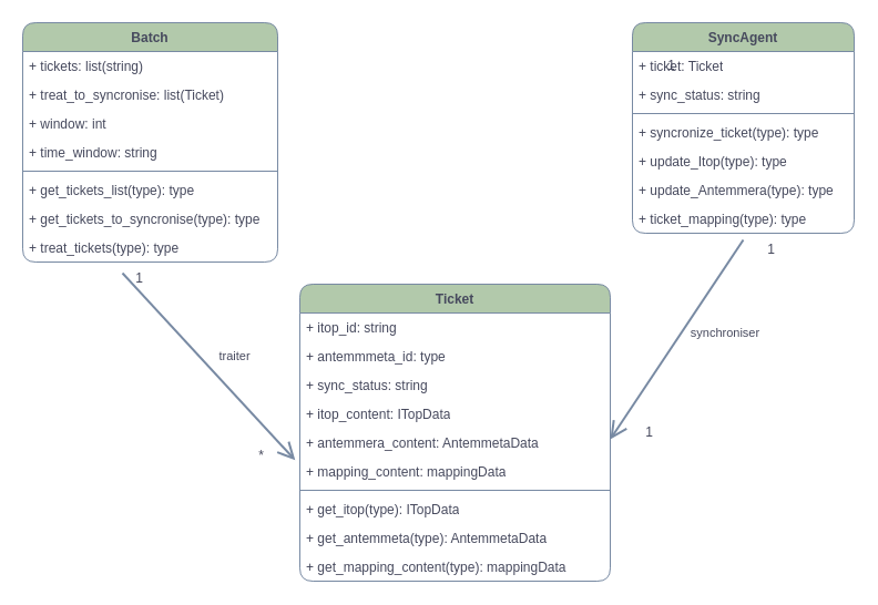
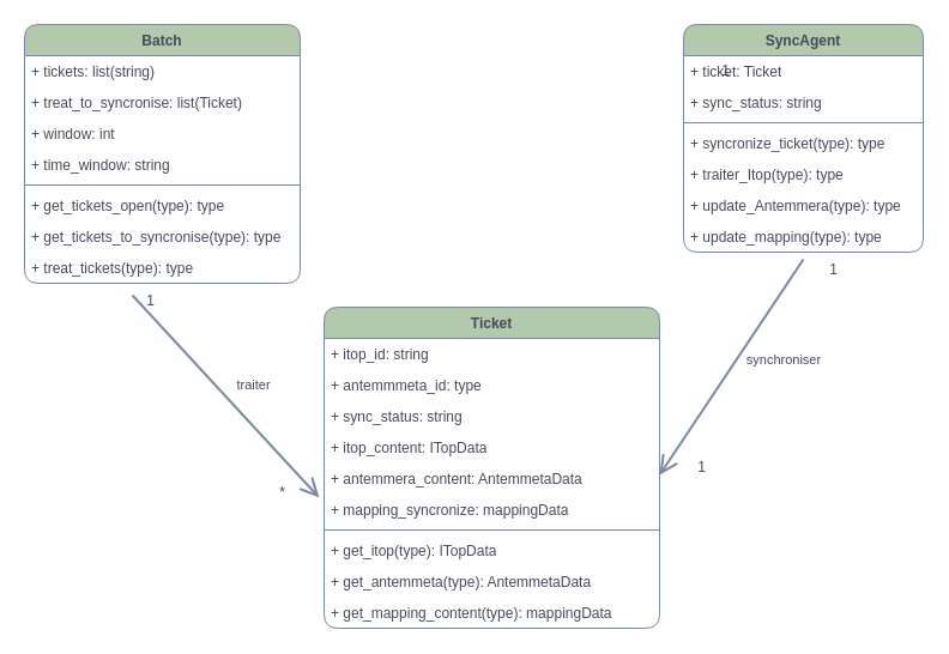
  <mxCell id="0" />
  <mxCell id="1" parent="0" />
  <mxCell id="2" value="Ticket" style="swimlane;fontStyle=1;align=center;verticalAlign=top;childLayout=stackLayout;horizontal=1;startSize=26;horizontalStack=0;resizeParent=1;resizeParentMax=0;resizeLast=0;collapsible=1;marginBottom=0;whiteSpace=wrap;html=1;labelBackgroundColor=none;rounded=1;fillColor=#B2C9AB;strokeColor=#788AA3;fontColor=#46495D;" vertex="1" parent="1"><mxGeometry x="270" y="256" width="280" height="268" as="geometry"><mxRectangle x="160" y="160" width="70" height="30" as="alternateBounds" /></mxGeometry></mxCell>
  <mxCell id="3" value="+ itop_id: string" style="text;strokeColor=none;fillColor=none;align=left;verticalAlign=top;spacingLeft=4;spacingRight=4;overflow=hidden;rotatable=0;points=[[0,0.5],[1,0.5]];portConstraint=eastwest;whiteSpace=wrap;html=1;labelBackgroundColor=none;rounded=1;fontColor=#46495D;" vertex="1" parent="2"><mxGeometry y="26" width="280" height="26" as="geometry" /></mxCell>
  <mxCell id="4" value="+ antemmmeta_id: type" style="text;strokeColor=none;fillColor=none;align=left;verticalAlign=top;spacingLeft=4;spacingRight=4;overflow=hidden;rotatable=0;points=[[0,0.5],[1,0.5]];portConstraint=eastwest;whiteSpace=wrap;html=1;labelBackgroundColor=none;rounded=1;fontColor=#46495D;" vertex="1" parent="2"><mxGeometry y="52" width="280" height="26" as="geometry" /></mxCell>
  <mxCell id="5" value="+ sync_status: string" style="text;strokeColor=none;fillColor=none;align=left;verticalAlign=top;spacingLeft=4;spacingRight=4;overflow=hidden;rotatable=0;points=[[0,0.5],[1,0.5]];portConstraint=eastwest;whiteSpace=wrap;html=1;labelBackgroundColor=none;rounded=1;fontColor=#46495D;" vertex="1" parent="2"><mxGeometry y="78" width="280" height="26" as="geometry" /></mxCell>
  <mxCell id="6" value="+ itop_content: ITopData" style="text;strokeColor=none;fillColor=none;align=left;verticalAlign=top;spacingLeft=4;spacingRight=4;overflow=hidden;rotatable=0;points=[[0,0.5],[1,0.5]];portConstraint=eastwest;whiteSpace=wrap;html=1;labelBackgroundColor=none;rounded=1;fontColor=#46495D;" vertex="1" parent="2"><mxGeometry y="104" width="280" height="26" as="geometry" /></mxCell>
  <mxCell id="7" value="+ antemmera_content: AntemmetaData" style="text;strokeColor=none;fillColor=none;align=left;verticalAlign=top;spacingLeft=4;spacingRight=4;overflow=hidden;rotatable=0;points=[[0,0.5],[1,0.5]];portConstraint=eastwest;whiteSpace=wrap;html=1;labelBackgroundColor=none;rounded=1;fontColor=#46495D;" vertex="1" parent="2"><mxGeometry y="130" width="280" height="26" as="geometry" /></mxCell>
- <mxCell id="8" value="+ mapping_content: mappingData" style="text;strokeColor=none;fillColor=none;align=left;verticalAlign=top;spacingLeft=4;spacingRight=4;overflow=hidden;rotatable=0;points=[[0,0.5],[1,0.5]];portConstraint=eastwest;whiteSpace=wrap;html=1;labelBackgroundColor=none;rounded=1;fontColor=#46495D;" vertex="1" parent="2"><mxGeometry y="156" width="280" height="26" as="geometry" /></mxCell>
+ <mxCell id="8" value="+ mapping_syncronize: mappingData" style="text;strokeColor=none;fillColor=none;align=left;verticalAlign=top;spacingLeft=4;spacingRight=4;overflow=hidden;rotatable=0;points=[[0,0.5],[1,0.5]];portConstraint=eastwest;whiteSpace=wrap;html=1;labelBackgroundColor=none;rounded=1;fontColor=#46495D;" vertex="1" parent="2"><mxGeometry y="156" width="280" height="26" as="geometry" /></mxCell>
  <mxCell id="9" value="" style="line;strokeWidth=1;fillColor=none;align=left;verticalAlign=middle;spacingTop=-1;spacingLeft=3;spacingRight=3;rotatable=0;labelPosition=right;points=[];portConstraint=eastwest;labelBackgroundColor=none;rounded=1;strokeColor=#788AA3;fontColor=#46495D;" vertex="1" parent="2"><mxGeometry y="182" width="280" height="8" as="geometry" /></mxCell>
  <mxCell id="10" value="+ get_itop(type): ITopData" style="text;strokeColor=none;fillColor=none;align=left;verticalAlign=top;spacingLeft=4;spacingRight=4;overflow=hidden;rotatable=0;points=[[0,0.5],[1,0.5]];portConstraint=eastwest;whiteSpace=wrap;html=1;labelBackgroundColor=none;rounded=1;fontColor=#46495D;" vertex="1" parent="2"><mxGeometry y="190" width="280" height="26" as="geometry" /></mxCell>
  <mxCell id="11" value="+ get_antemmeta(type): AntemmetaData" style="text;strokeColor=none;fillColor=none;align=left;verticalAlign=top;spacingLeft=4;spacingRight=4;overflow=hidden;rotatable=0;points=[[0,0.5],[1,0.5]];portConstraint=eastwest;whiteSpace=wrap;html=1;labelBackgroundColor=none;rounded=1;fontColor=#46495D;" vertex="1" parent="2"><mxGeometry y="216" width="280" height="26" as="geometry" /></mxCell>
  <mxCell id="12" value="+ get_mapping_content(type): mappingData" style="text;strokeColor=none;fillColor=none;align=left;verticalAlign=top;spacingLeft=4;spacingRight=4;overflow=hidden;rotatable=0;points=[[0,0.5],[1,0.5]];portConstraint=eastwest;whiteSpace=wrap;html=1;labelBackgroundColor=none;rounded=1;fontColor=#46495D;" vertex="1" parent="2"><mxGeometry y="242" width="280" height="26" as="geometry" /></mxCell>
  <mxCell id="13" value="Batch" style="swimlane;fontStyle=1;align=center;verticalAlign=top;childLayout=stackLayout;horizontal=1;startSize=26;horizontalStack=0;resizeParent=1;resizeParentMax=0;resizeLast=0;collapsible=1;marginBottom=0;whiteSpace=wrap;html=1;strokeColor=#788AA3;fontColor=#46495D;fillColor=#B2C9AB;swimlaneFillColor=none;labelBackgroundColor=none;rounded=1;" vertex="1" parent="1"><mxGeometry x="20" y="20" width="230" height="216" as="geometry" /></mxCell>
  <mxCell id="14" value="+ tickets: list(string)" style="text;strokeColor=none;fillColor=none;align=left;verticalAlign=top;spacingLeft=4;spacingRight=4;overflow=hidden;rotatable=0;points=[[0,0.5],[1,0.5]];portConstraint=eastwest;whiteSpace=wrap;html=1;fontColor=#46495D;labelBackgroundColor=none;rounded=1;" vertex="1" parent="13"><mxGeometry y="26" width="230" height="26" as="geometry" /></mxCell>
  <mxCell id="15" value="+ treat_to_syncronise: list(Ticket)" style="text;strokeColor=none;fillColor=none;align=left;verticalAlign=top;spacingLeft=4;spacingRight=4;overflow=hidden;rotatable=0;points=[[0,0.5],[1,0.5]];portConstraint=eastwest;whiteSpace=wrap;html=1;fontColor=#46495D;labelBackgroundColor=none;rounded=1;" vertex="1" parent="13"><mxGeometry y="52" width="230" height="26" as="geometry" /></mxCell>
  <mxCell id="16" value="+ window: int" style="text;strokeColor=none;fillColor=none;align=left;verticalAlign=top;spacingLeft=4;spacingRight=4;overflow=hidden;rotatable=0;points=[[0,0.5],[1,0.5]];portConstraint=eastwest;whiteSpace=wrap;html=1;fontColor=#46495D;labelBackgroundColor=none;rounded=1;" vertex="1" parent="13"><mxGeometry y="78" width="230" height="26" as="geometry" /></mxCell>
  <mxCell id="17" value="+ time_window: string" style="text;strokeColor=none;fillColor=none;align=left;verticalAlign=top;spacingLeft=4;spacingRight=4;overflow=hidden;rotatable=0;points=[[0,0.5],[1,0.5]];portConstraint=eastwest;whiteSpace=wrap;html=1;fontColor=#46495D;labelBackgroundColor=none;rounded=1;" vertex="1" parent="13"><mxGeometry y="104" width="230" height="26" as="geometry" /></mxCell>
  <mxCell id="18" value="" style="line;strokeWidth=1;fillColor=none;align=left;verticalAlign=middle;spacingTop=-1;spacingLeft=3;spacingRight=3;rotatable=0;labelPosition=right;points=[];portConstraint=eastwest;strokeColor=#788AA3;fontColor=#46495D;labelBackgroundColor=none;rounded=1;" vertex="1" parent="13"><mxGeometry y="130" width="230" height="8" as="geometry" /></mxCell>
- <mxCell id="19" value="+ get_tickets_list(type): type" style="text;strokeColor=none;fillColor=none;align=left;verticalAlign=top;spacingLeft=4;spacingRight=4;overflow=hidden;rotatable=0;points=[[0,0.5],[1,0.5]];portConstraint=eastwest;whiteSpace=wrap;html=1;fontColor=#46495D;labelBackgroundColor=none;rounded=1;" vertex="1" parent="13"><mxGeometry y="138" width="230" height="26" as="geometry" /></mxCell>
+ <mxCell id="19" value="+ get_tickets_open(type): type" style="text;strokeColor=none;fillColor=none;align=left;verticalAlign=top;spacingLeft=4;spacingRight=4;overflow=hidden;rotatable=0;points=[[0,0.5],[1,0.5]];portConstraint=eastwest;whiteSpace=wrap;html=1;fontColor=#46495D;labelBackgroundColor=none;rounded=1;" vertex="1" parent="13"><mxGeometry y="138" width="230" height="26" as="geometry" /></mxCell>
  <mxCell id="20" value="+ get_tickets_to_syncronise(type): type" style="text;strokeColor=none;fillColor=none;align=left;verticalAlign=top;spacingLeft=4;spacingRight=4;overflow=hidden;rotatable=0;points=[[0,0.5],[1,0.5]];portConstraint=eastwest;whiteSpace=wrap;html=1;fontColor=#46495D;labelBackgroundColor=none;rounded=1;" vertex="1" parent="13"><mxGeometry y="164" width="230" height="26" as="geometry" /></mxCell>
  <mxCell id="21" value="+ treat_tickets(type): type" style="text;strokeColor=none;fillColor=none;align=left;verticalAlign=top;spacingLeft=4;spacingRight=4;overflow=hidden;rotatable=0;points=[[0,0.5],[1,0.5]];portConstraint=eastwest;whiteSpace=wrap;html=1;fontColor=#46495D;labelBackgroundColor=none;rounded=1;" vertex="1" parent="13"><mxGeometry y="190" width="230" height="26" as="geometry" /></mxCell>
  <mxCell id="22" value="SyncAgent" style="swimlane;fontStyle=1;align=center;verticalAlign=top;childLayout=stackLayout;horizontal=1;startSize=26;horizontalStack=0;resizeParent=1;resizeParentMax=0;resizeLast=0;collapsible=1;marginBottom=0;whiteSpace=wrap;html=1;strokeColor=#788AA3;fontColor=#46495D;fillColor=#B2C9AB;labelBackgroundColor=none;rounded=1;" vertex="1" parent="1"><mxGeometry x="570" y="20" width="200" height="190" as="geometry" /></mxCell>
  <mxCell id="23" value="+ ticket: Ticket" style="text;strokeColor=none;fillColor=none;align=left;verticalAlign=top;spacingLeft=4;spacingRight=4;overflow=hidden;rotatable=0;points=[[0,0.5],[1,0.5]];portConstraint=eastwest;whiteSpace=wrap;html=1;fontColor=#46495D;labelBackgroundColor=none;rounded=1;" vertex="1" parent="22"><mxGeometry y="26" width="200" height="26" as="geometry" /></mxCell>
  <mxCell id="24" value="+ sync_status: string" style="text;strokeColor=none;fillColor=none;align=left;verticalAlign=top;spacingLeft=4;spacingRight=4;overflow=hidden;rotatable=0;points=[[0,0.5],[1,0.5]];portConstraint=eastwest;whiteSpace=wrap;html=1;fontColor=#46495D;labelBackgroundColor=none;rounded=1;" vertex="1" parent="22"><mxGeometry y="52" width="200" height="26" as="geometry" /></mxCell>
  <mxCell id="25" value="" style="line;strokeWidth=1;fillColor=none;align=left;verticalAlign=middle;spacingTop=-1;spacingLeft=3;spacingRight=3;rotatable=0;labelPosition=right;points=[];portConstraint=eastwest;strokeColor=#788AA3;fontColor=#46495D;labelBackgroundColor=none;rounded=1;" vertex="1" parent="22"><mxGeometry y="78" width="200" height="8" as="geometry" /></mxCell>
  <mxCell id="26" value="+ syncronize_ticket(type): type" style="text;strokeColor=none;fillColor=none;align=left;verticalAlign=top;spacingLeft=4;spacingRight=4;overflow=hidden;rotatable=0;points=[[0,0.5],[1,0.5]];portConstraint=eastwest;whiteSpace=wrap;html=1;fontColor=#46495D;labelBackgroundColor=none;rounded=1;" vertex="1" parent="22"><mxGeometry y="86" width="200" height="26" as="geometry" /></mxCell>
- <mxCell id="27" value="+ update_Itop(type): type" style="text;strokeColor=none;fillColor=none;align=left;verticalAlign=top;spacingLeft=4;spacingRight=4;overflow=hidden;rotatable=0;points=[[0,0.5],[1,0.5]];portConstraint=eastwest;whiteSpace=wrap;html=1;fontColor=#46495D;labelBackgroundColor=none;rounded=1;" vertex="1" parent="22"><mxGeometry y="112" width="200" height="26" as="geometry" /></mxCell>
+ <mxCell id="27" value="+ traiter_Itop(type): type" style="text;strokeColor=none;fillColor=none;align=left;verticalAlign=top;spacingLeft=4;spacingRight=4;overflow=hidden;rotatable=0;points=[[0,0.5],[1,0.5]];portConstraint=eastwest;whiteSpace=wrap;html=1;fontColor=#46495D;labelBackgroundColor=none;rounded=1;" vertex="1" parent="22"><mxGeometry y="112" width="200" height="26" as="geometry" /></mxCell>
  <mxCell id="28" value="+ update_Antemmera(type): type" style="text;strokeColor=none;fillColor=none;align=left;verticalAlign=top;spacingLeft=4;spacingRight=4;overflow=hidden;rotatable=0;points=[[0,0.5],[1,0.5]];portConstraint=eastwest;whiteSpace=wrap;html=1;fontColor=#46495D;labelBackgroundColor=none;rounded=1;" vertex="1" parent="22"><mxGeometry y="138" width="200" height="26" as="geometry" /></mxCell>
- <mxCell id="29" value="+ ticket_mapping(type): type" style="text;strokeColor=none;fillColor=none;align=left;verticalAlign=top;spacingLeft=4;spacingRight=4;overflow=hidden;rotatable=0;points=[[0,0.5],[1,0.5]];portConstraint=eastwest;whiteSpace=wrap;html=1;fontColor=#46495D;labelBackgroundColor=none;rounded=1;" vertex="1" parent="22"><mxGeometry y="164" width="200" height="26" as="geometry" /></mxCell>
+ <mxCell id="29" value="+ update_mapping(type): type" style="text;strokeColor=none;fillColor=none;align=left;verticalAlign=top;spacingLeft=4;spacingRight=4;overflow=hidden;rotatable=0;points=[[0,0.5],[1,0.5]];portConstraint=eastwest;whiteSpace=wrap;html=1;fontColor=#46495D;labelBackgroundColor=none;rounded=1;" vertex="1" parent="22"><mxGeometry y="164" width="200" height="26" as="geometry" /></mxCell>
  <mxCell id="30" value="" style="endArrow=open;endFill=1;endSize=12;html=1;rounded=0;strokeColor=#788AA3;fontColor=#46495D;fillColor=#B2C9AB;strokeWidth=2;" edge="1" parent="1"><mxGeometry width="160" relative="1" as="geometry"><mxPoint x="670" y="216" as="sourcePoint" /><mxPoint x="550" y="396" as="targetPoint" /></mxGeometry></mxCell>
  <mxCell id="31" value="synchroniser&amp;nbsp;" style="edgeLabel;html=1;align=center;verticalAlign=middle;resizable=0;points=[];fontColor=#46495D;" vertex="1" connectable="0" parent="1"><mxGeometry x="649.996" y="301" as="geometry"><mxPoint x="5" y="-2" as="offset" /></mxGeometry></mxCell>
  <mxCell id="32" value="1" style="text;html=1;align=center;verticalAlign=middle;resizable=0;points=[];autosize=1;strokeColor=none;fillColor=none;fontColor=#46495D;" vertex="1" parent="1"><mxGeometry x="590" y="44" width="30" height="30" as="geometry" /></mxCell>
  <mxCell id="33" value="1" style="text;html=1;align=center;verticalAlign=middle;resizable=0;points=[];autosize=1;strokeColor=none;fillColor=none;fontColor=#46495D;" vertex="1" parent="1"><mxGeometry x="680" y="210" width="30" height="30" as="geometry" /></mxCell>
  <mxCell id="34" value="1" style="text;html=1;align=center;verticalAlign=middle;resizable=0;points=[];autosize=1;strokeColor=none;fillColor=none;fontColor=#46495D;" vertex="1" parent="1"><mxGeometry x="570" y="375" width="30" height="30" as="geometry" /></mxCell>
  <mxCell id="35" value="" style="endArrow=open;endFill=1;endSize=12;html=1;rounded=0;strokeColor=#788AA3;fontColor=#46495D;fillColor=#B2C9AB;strokeWidth=2;entryX=-0.015;entryY=0.109;entryDx=0;entryDy=0;entryPerimeter=0;" edge="1" parent="1" target="8"><mxGeometry width="160" relative="1" as="geometry"><mxPoint x="110" y="246" as="sourcePoint" /><mxPoint x="190" y="321.3" as="targetPoint" /></mxGeometry></mxCell>
  <mxCell id="36" value="traiter" style="edgeLabel;html=1;align=center;verticalAlign=middle;resizable=0;points=[];fontColor=#46495D;container=0;" vertex="1" connectable="0" parent="35"><mxGeometry x="-0.163" y="-5" relative="1" as="geometry"><mxPoint x="39" y="1" as="offset" /></mxGeometry></mxCell>
  <mxCell id="37" value="*" style="text;html=1;align=center;verticalAlign=middle;resizable=0;points=[];autosize=1;strokeColor=none;fillColor=none;fontColor=#46495D;container=0;" vertex="1" parent="1"><mxGeometry x="220" y="396" width="30" height="30" as="geometry" /></mxCell>
  <mxCell id="38" value="1" style="text;html=1;align=center;verticalAlign=middle;resizable=0;points=[];autosize=1;strokeColor=none;fillColor=none;fontColor=#46495D;container=0;" vertex="1" parent="1"><mxGeometry x="110" y="236" width="30" height="30" as="geometry" /></mxCell>
